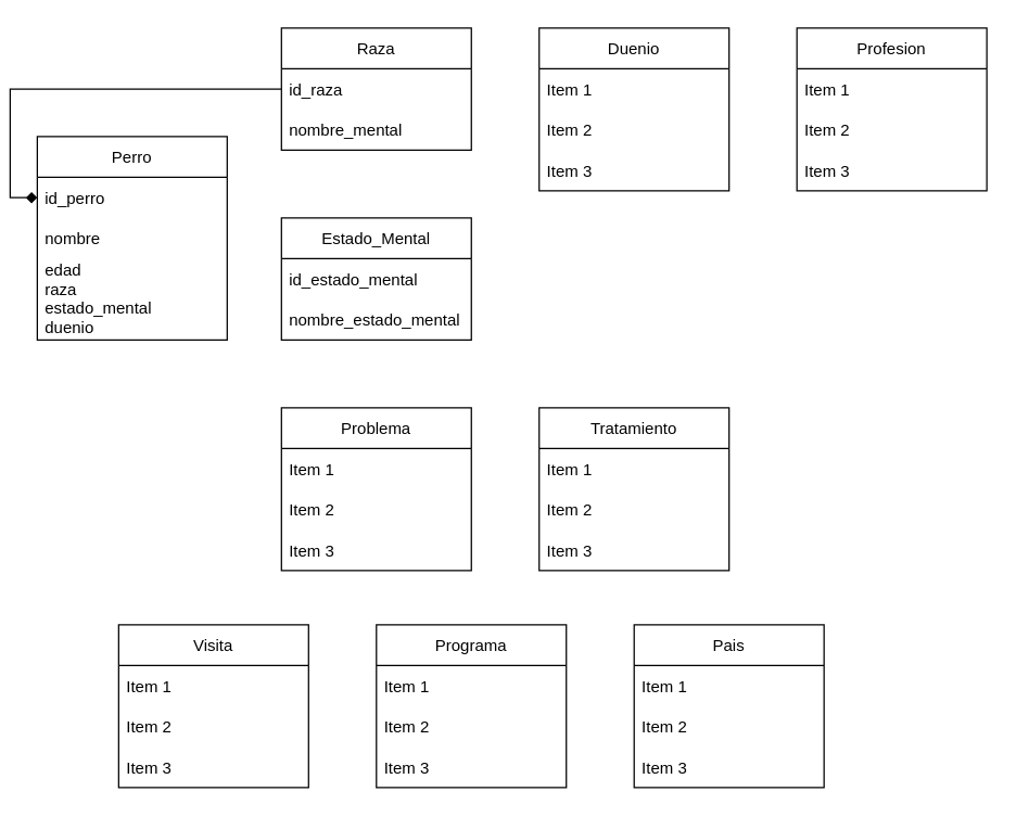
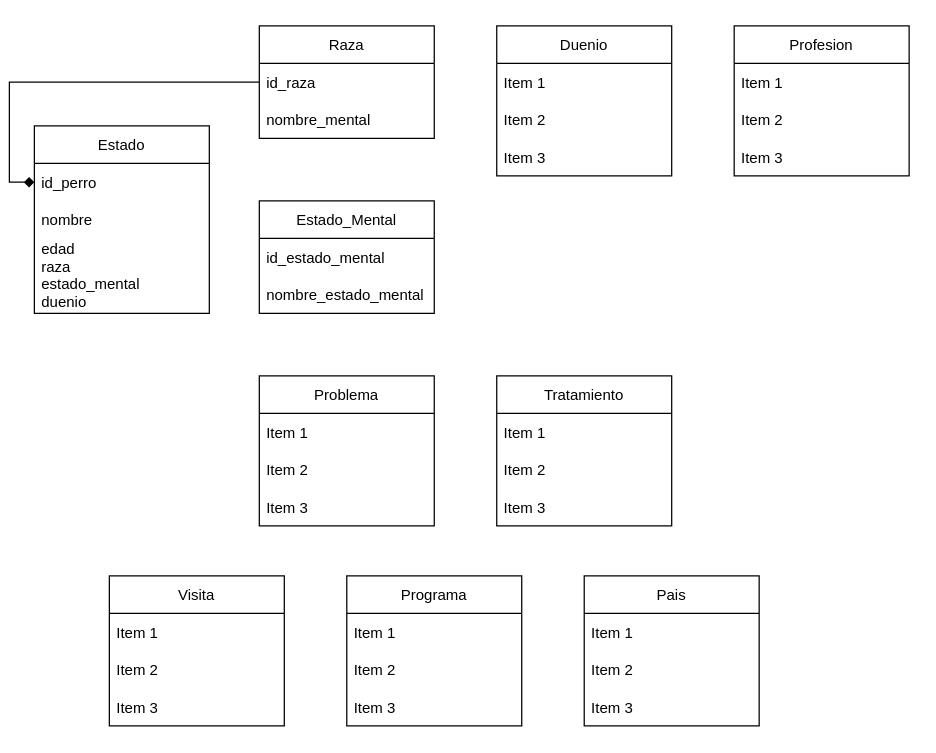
  <mxCell id="0" />
  <mxCell id="1" parent="0" />
- <mxCell id="2" value="Perro" style="swimlane;fontStyle=0;childLayout=stackLayout;horizontal=1;startSize=30;horizontalStack=0;resizeParent=1;resizeParentMax=0;resizeLast=0;collapsible=1;marginBottom=0;" parent="1" vertex="1"><mxGeometry x="20" y="100" width="140" height="150" as="geometry" /></mxCell>
+ <mxCell id="2" value="Estado" style="swimlane;fontStyle=0;childLayout=stackLayout;horizontal=1;startSize=30;horizontalStack=0;resizeParent=1;resizeParentMax=0;resizeLast=0;collapsible=1;marginBottom=0;" parent="1" vertex="1"><mxGeometry x="20" y="100" width="140" height="150" as="geometry" /></mxCell>
  <mxCell id="3" value="id_perro" style="text;strokeColor=none;fillColor=none;align=left;verticalAlign=middle;spacingLeft=4;spacingRight=4;overflow=hidden;points=[[0,0.5],[1,0.5]];portConstraint=eastwest;rotatable=0;" parent="2" vertex="1"><mxGeometry y="30" width="140" height="30" as="geometry" /></mxCell>
  <mxCell id="4" value="nombre" style="text;strokeColor=none;fillColor=none;align=left;verticalAlign=middle;spacingLeft=4;spacingRight=4;overflow=hidden;points=[[0,0.5],[1,0.5]];portConstraint=eastwest;rotatable=0;" parent="2" vertex="1"><mxGeometry y="60" width="140" height="30" as="geometry" /></mxCell>
  <mxCell id="5" value="edad&#10;raza&#10;estado_mental&#10;duenio&#10;" style="text;strokeColor=none;fillColor=none;align=left;verticalAlign=middle;spacingLeft=4;spacingRight=4;overflow=hidden;points=[[0,0.5],[1,0.5]];portConstraint=eastwest;rotatable=0;" parent="2" vertex="1"><mxGeometry y="90" width="140" height="60" as="geometry" /></mxCell>
  <mxCell id="6" value="Raza" style="swimlane;fontStyle=0;childLayout=stackLayout;horizontal=1;startSize=30;horizontalStack=0;resizeParent=1;resizeParentMax=0;resizeLast=0;collapsible=1;marginBottom=0;" parent="1" vertex="1"><mxGeometry x="200" y="20" width="140" height="90" as="geometry" /></mxCell>
  <mxCell id="7" value="id_raza" style="text;strokeColor=none;fillColor=none;align=left;verticalAlign=middle;spacingLeft=4;spacingRight=4;overflow=hidden;points=[[0,0.5],[1,0.5]];portConstraint=eastwest;rotatable=0;" parent="6" vertex="1"><mxGeometry y="30" width="140" height="30" as="geometry" /></mxCell>
  <mxCell id="8" value="nombre_mental" style="text;strokeColor=none;fillColor=none;align=left;verticalAlign=middle;spacingLeft=4;spacingRight=4;overflow=hidden;points=[[0,0.5],[1,0.5]];portConstraint=eastwest;rotatable=0;" parent="6" vertex="1"><mxGeometry y="60" width="140" height="30" as="geometry" /></mxCell>
  <mxCell id="9" value="Estado_Mental" style="swimlane;fontStyle=0;childLayout=stackLayout;horizontal=1;startSize=30;horizontalStack=0;resizeParent=1;resizeParentMax=0;resizeLast=0;collapsible=1;marginBottom=0;" parent="1" vertex="1"><mxGeometry x="200" y="160" width="140" height="90" as="geometry" /></mxCell>
  <mxCell id="10" value="id_estado_mental" style="text;strokeColor=none;fillColor=none;align=left;verticalAlign=middle;spacingLeft=4;spacingRight=4;overflow=hidden;points=[[0,0.5],[1,0.5]];portConstraint=eastwest;rotatable=0;" parent="9" vertex="1"><mxGeometry y="30" width="140" height="30" as="geometry" /></mxCell>
  <mxCell id="11" value="nombre_estado_mental" style="text;strokeColor=none;fillColor=none;align=left;verticalAlign=middle;spacingLeft=4;spacingRight=4;overflow=hidden;points=[[0,0.5],[1,0.5]];portConstraint=eastwest;rotatable=0;" parent="9" vertex="1"><mxGeometry y="60" width="140" height="30" as="geometry" /></mxCell>
  <mxCell id="12" value="Problema" style="swimlane;fontStyle=0;childLayout=stackLayout;horizontal=1;startSize=30;horizontalStack=0;resizeParent=1;resizeParentMax=0;resizeLast=0;collapsible=1;marginBottom=0;" parent="1" vertex="1"><mxGeometry x="200" y="300" width="140" height="120" as="geometry" /></mxCell>
  <mxCell id="13" value="Item 1" style="text;strokeColor=none;fillColor=none;align=left;verticalAlign=middle;spacingLeft=4;spacingRight=4;overflow=hidden;points=[[0,0.5],[1,0.5]];portConstraint=eastwest;rotatable=0;" parent="12" vertex="1"><mxGeometry y="30" width="140" height="30" as="geometry" /></mxCell>
  <mxCell id="14" value="Item 2" style="text;strokeColor=none;fillColor=none;align=left;verticalAlign=middle;spacingLeft=4;spacingRight=4;overflow=hidden;points=[[0,0.5],[1,0.5]];portConstraint=eastwest;rotatable=0;" parent="12" vertex="1"><mxGeometry y="60" width="140" height="30" as="geometry" /></mxCell>
  <mxCell id="15" value="Item 3" style="text;strokeColor=none;fillColor=none;align=left;verticalAlign=middle;spacingLeft=4;spacingRight=4;overflow=hidden;points=[[0,0.5],[1,0.5]];portConstraint=eastwest;rotatable=0;" parent="12" vertex="1"><mxGeometry y="90" width="140" height="30" as="geometry" /></mxCell>
  <mxCell id="16" value="Duenio" style="swimlane;fontStyle=0;childLayout=stackLayout;horizontal=1;startSize=30;horizontalStack=0;resizeParent=1;resizeParentMax=0;resizeLast=0;collapsible=1;marginBottom=0;" parent="1" vertex="1"><mxGeometry x="390" y="20" width="140" height="120" as="geometry" /></mxCell>
  <mxCell id="17" value="Item 1" style="text;strokeColor=none;fillColor=none;align=left;verticalAlign=middle;spacingLeft=4;spacingRight=4;overflow=hidden;points=[[0,0.5],[1,0.5]];portConstraint=eastwest;rotatable=0;" parent="16" vertex="1"><mxGeometry y="30" width="140" height="30" as="geometry" /></mxCell>
  <mxCell id="18" value="Item 2" style="text;strokeColor=none;fillColor=none;align=left;verticalAlign=middle;spacingLeft=4;spacingRight=4;overflow=hidden;points=[[0,0.5],[1,0.5]];portConstraint=eastwest;rotatable=0;" parent="16" vertex="1"><mxGeometry y="60" width="140" height="30" as="geometry" /></mxCell>
  <mxCell id="19" value="Item 3" style="text;strokeColor=none;fillColor=none;align=left;verticalAlign=middle;spacingLeft=4;spacingRight=4;overflow=hidden;points=[[0,0.5],[1,0.5]];portConstraint=eastwest;rotatable=0;" parent="16" vertex="1"><mxGeometry y="90" width="140" height="30" as="geometry" /></mxCell>
  <mxCell id="20" value="Tratamiento" style="swimlane;fontStyle=0;childLayout=stackLayout;horizontal=1;startSize=30;horizontalStack=0;resizeParent=1;resizeParentMax=0;resizeLast=0;collapsible=1;marginBottom=0;" parent="1" vertex="1"><mxGeometry x="390" y="300" width="140" height="120" as="geometry" /></mxCell>
  <mxCell id="21" value="Item 1" style="text;strokeColor=none;fillColor=none;align=left;verticalAlign=middle;spacingLeft=4;spacingRight=4;overflow=hidden;points=[[0,0.5],[1,0.5]];portConstraint=eastwest;rotatable=0;" parent="20" vertex="1"><mxGeometry y="30" width="140" height="30" as="geometry" /></mxCell>
  <mxCell id="22" value="Item 2" style="text;strokeColor=none;fillColor=none;align=left;verticalAlign=middle;spacingLeft=4;spacingRight=4;overflow=hidden;points=[[0,0.5],[1,0.5]];portConstraint=eastwest;rotatable=0;" parent="20" vertex="1"><mxGeometry y="60" width="140" height="30" as="geometry" /></mxCell>
  <mxCell id="23" value="Item 3" style="text;strokeColor=none;fillColor=none;align=left;verticalAlign=middle;spacingLeft=4;spacingRight=4;overflow=hidden;points=[[0,0.5],[1,0.5]];portConstraint=eastwest;rotatable=0;" parent="20" vertex="1"><mxGeometry y="90" width="140" height="30" as="geometry" /></mxCell>
  <mxCell id="24" value="Visita" style="swimlane;fontStyle=0;childLayout=stackLayout;horizontal=1;startSize=30;horizontalStack=0;resizeParent=1;resizeParentMax=0;resizeLast=0;collapsible=1;marginBottom=0;" parent="1" vertex="1"><mxGeometry x="80" y="460" width="140" height="120" as="geometry" /></mxCell>
  <mxCell id="25" value="Item 1" style="text;strokeColor=none;fillColor=none;align=left;verticalAlign=middle;spacingLeft=4;spacingRight=4;overflow=hidden;points=[[0,0.5],[1,0.5]];portConstraint=eastwest;rotatable=0;" parent="24" vertex="1"><mxGeometry y="30" width="140" height="30" as="geometry" /></mxCell>
  <mxCell id="26" value="Item 2" style="text;strokeColor=none;fillColor=none;align=left;verticalAlign=middle;spacingLeft=4;spacingRight=4;overflow=hidden;points=[[0,0.5],[1,0.5]];portConstraint=eastwest;rotatable=0;" parent="24" vertex="1"><mxGeometry y="60" width="140" height="30" as="geometry" /></mxCell>
  <mxCell id="27" value="Item 3" style="text;strokeColor=none;fillColor=none;align=left;verticalAlign=middle;spacingLeft=4;spacingRight=4;overflow=hidden;points=[[0,0.5],[1,0.5]];portConstraint=eastwest;rotatable=0;" parent="24" vertex="1"><mxGeometry y="90" width="140" height="30" as="geometry" /></mxCell>
  <mxCell id="28" value="Programa" style="swimlane;fontStyle=0;childLayout=stackLayout;horizontal=1;startSize=30;horizontalStack=0;resizeParent=1;resizeParentMax=0;resizeLast=0;collapsible=1;marginBottom=0;" parent="1" vertex="1"><mxGeometry x="270" y="460" width="140" height="120" as="geometry" /></mxCell>
  <mxCell id="29" value="Item 1" style="text;strokeColor=none;fillColor=none;align=left;verticalAlign=middle;spacingLeft=4;spacingRight=4;overflow=hidden;points=[[0,0.5],[1,0.5]];portConstraint=eastwest;rotatable=0;" parent="28" vertex="1"><mxGeometry y="30" width="140" height="30" as="geometry" /></mxCell>
  <mxCell id="30" value="Item 2" style="text;strokeColor=none;fillColor=none;align=left;verticalAlign=middle;spacingLeft=4;spacingRight=4;overflow=hidden;points=[[0,0.5],[1,0.5]];portConstraint=eastwest;rotatable=0;" parent="28" vertex="1"><mxGeometry y="60" width="140" height="30" as="geometry" /></mxCell>
  <mxCell id="31" value="Item 3" style="text;strokeColor=none;fillColor=none;align=left;verticalAlign=middle;spacingLeft=4;spacingRight=4;overflow=hidden;points=[[0,0.5],[1,0.5]];portConstraint=eastwest;rotatable=0;" parent="28" vertex="1"><mxGeometry y="90" width="140" height="30" as="geometry" /></mxCell>
  <mxCell id="32" value="Pais" style="swimlane;fontStyle=0;childLayout=stackLayout;horizontal=1;startSize=30;horizontalStack=0;resizeParent=1;resizeParentMax=0;resizeLast=0;collapsible=1;marginBottom=0;" parent="1" vertex="1"><mxGeometry x="460" y="460" width="140" height="120" as="geometry" /></mxCell>
  <mxCell id="33" value="Item 1" style="text;strokeColor=none;fillColor=none;align=left;verticalAlign=middle;spacingLeft=4;spacingRight=4;overflow=hidden;points=[[0,0.5],[1,0.5]];portConstraint=eastwest;rotatable=0;" parent="32" vertex="1"><mxGeometry y="30" width="140" height="30" as="geometry" /></mxCell>
  <mxCell id="34" value="Item 2" style="text;strokeColor=none;fillColor=none;align=left;verticalAlign=middle;spacingLeft=4;spacingRight=4;overflow=hidden;points=[[0,0.5],[1,0.5]];portConstraint=eastwest;rotatable=0;" parent="32" vertex="1"><mxGeometry y="60" width="140" height="30" as="geometry" /></mxCell>
  <mxCell id="35" value="Item 3" style="text;strokeColor=none;fillColor=none;align=left;verticalAlign=middle;spacingLeft=4;spacingRight=4;overflow=hidden;points=[[0,0.5],[1,0.5]];portConstraint=eastwest;rotatable=0;" parent="32" vertex="1"><mxGeometry y="90" width="140" height="30" as="geometry" /></mxCell>
  <mxCell id="36" value="Profesion" style="swimlane;fontStyle=0;childLayout=stackLayout;horizontal=1;startSize=30;horizontalStack=0;resizeParent=1;resizeParentMax=0;resizeLast=0;collapsible=1;marginBottom=0;" parent="1" vertex="1"><mxGeometry x="580" y="20" width="140" height="120" as="geometry" /></mxCell>
  <mxCell id="37" value="Item 1" style="text;strokeColor=none;fillColor=none;align=left;verticalAlign=middle;spacingLeft=4;spacingRight=4;overflow=hidden;points=[[0,0.5],[1,0.5]];portConstraint=eastwest;rotatable=0;" parent="36" vertex="1"><mxGeometry y="30" width="140" height="30" as="geometry" /></mxCell>
  <mxCell id="38" value="Item 2" style="text;strokeColor=none;fillColor=none;align=left;verticalAlign=middle;spacingLeft=4;spacingRight=4;overflow=hidden;points=[[0,0.5],[1,0.5]];portConstraint=eastwest;rotatable=0;" parent="36" vertex="1"><mxGeometry y="60" width="140" height="30" as="geometry" /></mxCell>
  <mxCell id="39" value="Item 3" style="text;strokeColor=none;fillColor=none;align=left;verticalAlign=middle;spacingLeft=4;spacingRight=4;overflow=hidden;points=[[0,0.5],[1,0.5]];portConstraint=eastwest;rotatable=0;" parent="36" vertex="1"><mxGeometry y="90" width="140" height="30" as="geometry" /></mxCell>
  <mxCell id="40" style="edgeStyle=orthogonalEdgeStyle;rounded=0;orthogonalLoop=1;jettySize=auto;html=1;exitX=0;exitY=0.5;exitDx=0;exitDy=0;entryX=0;entryY=0.5;entryDx=0;entryDy=0;endArrow=diamond;" edge="1" parent="1" source="7" target="3"><mxGeometry relative="1" as="geometry" /></mxCell>
